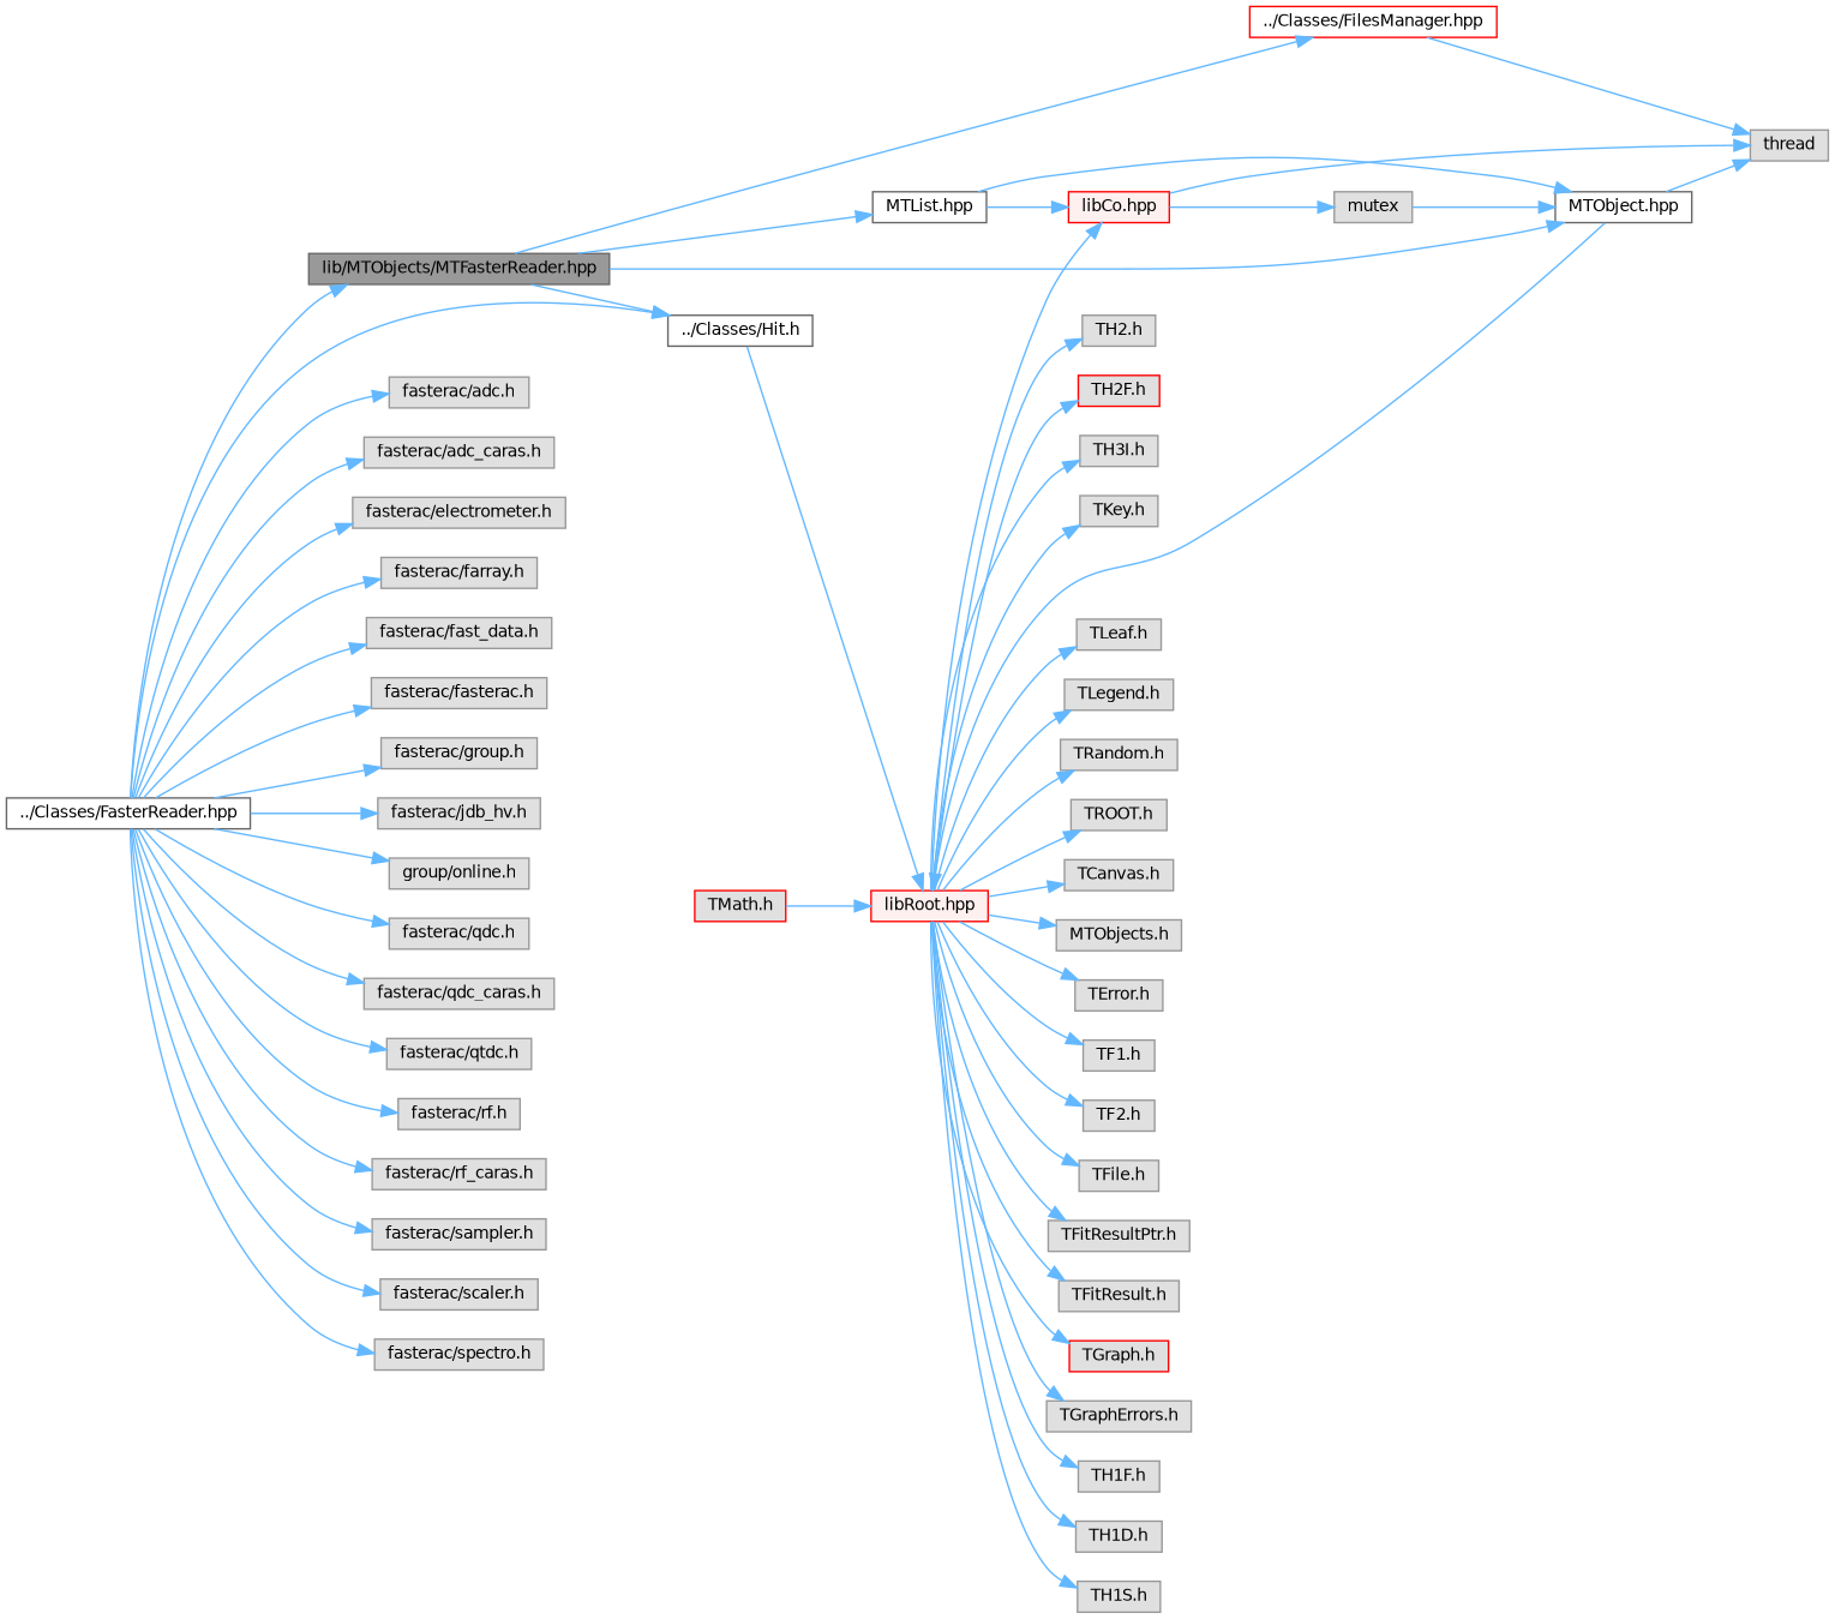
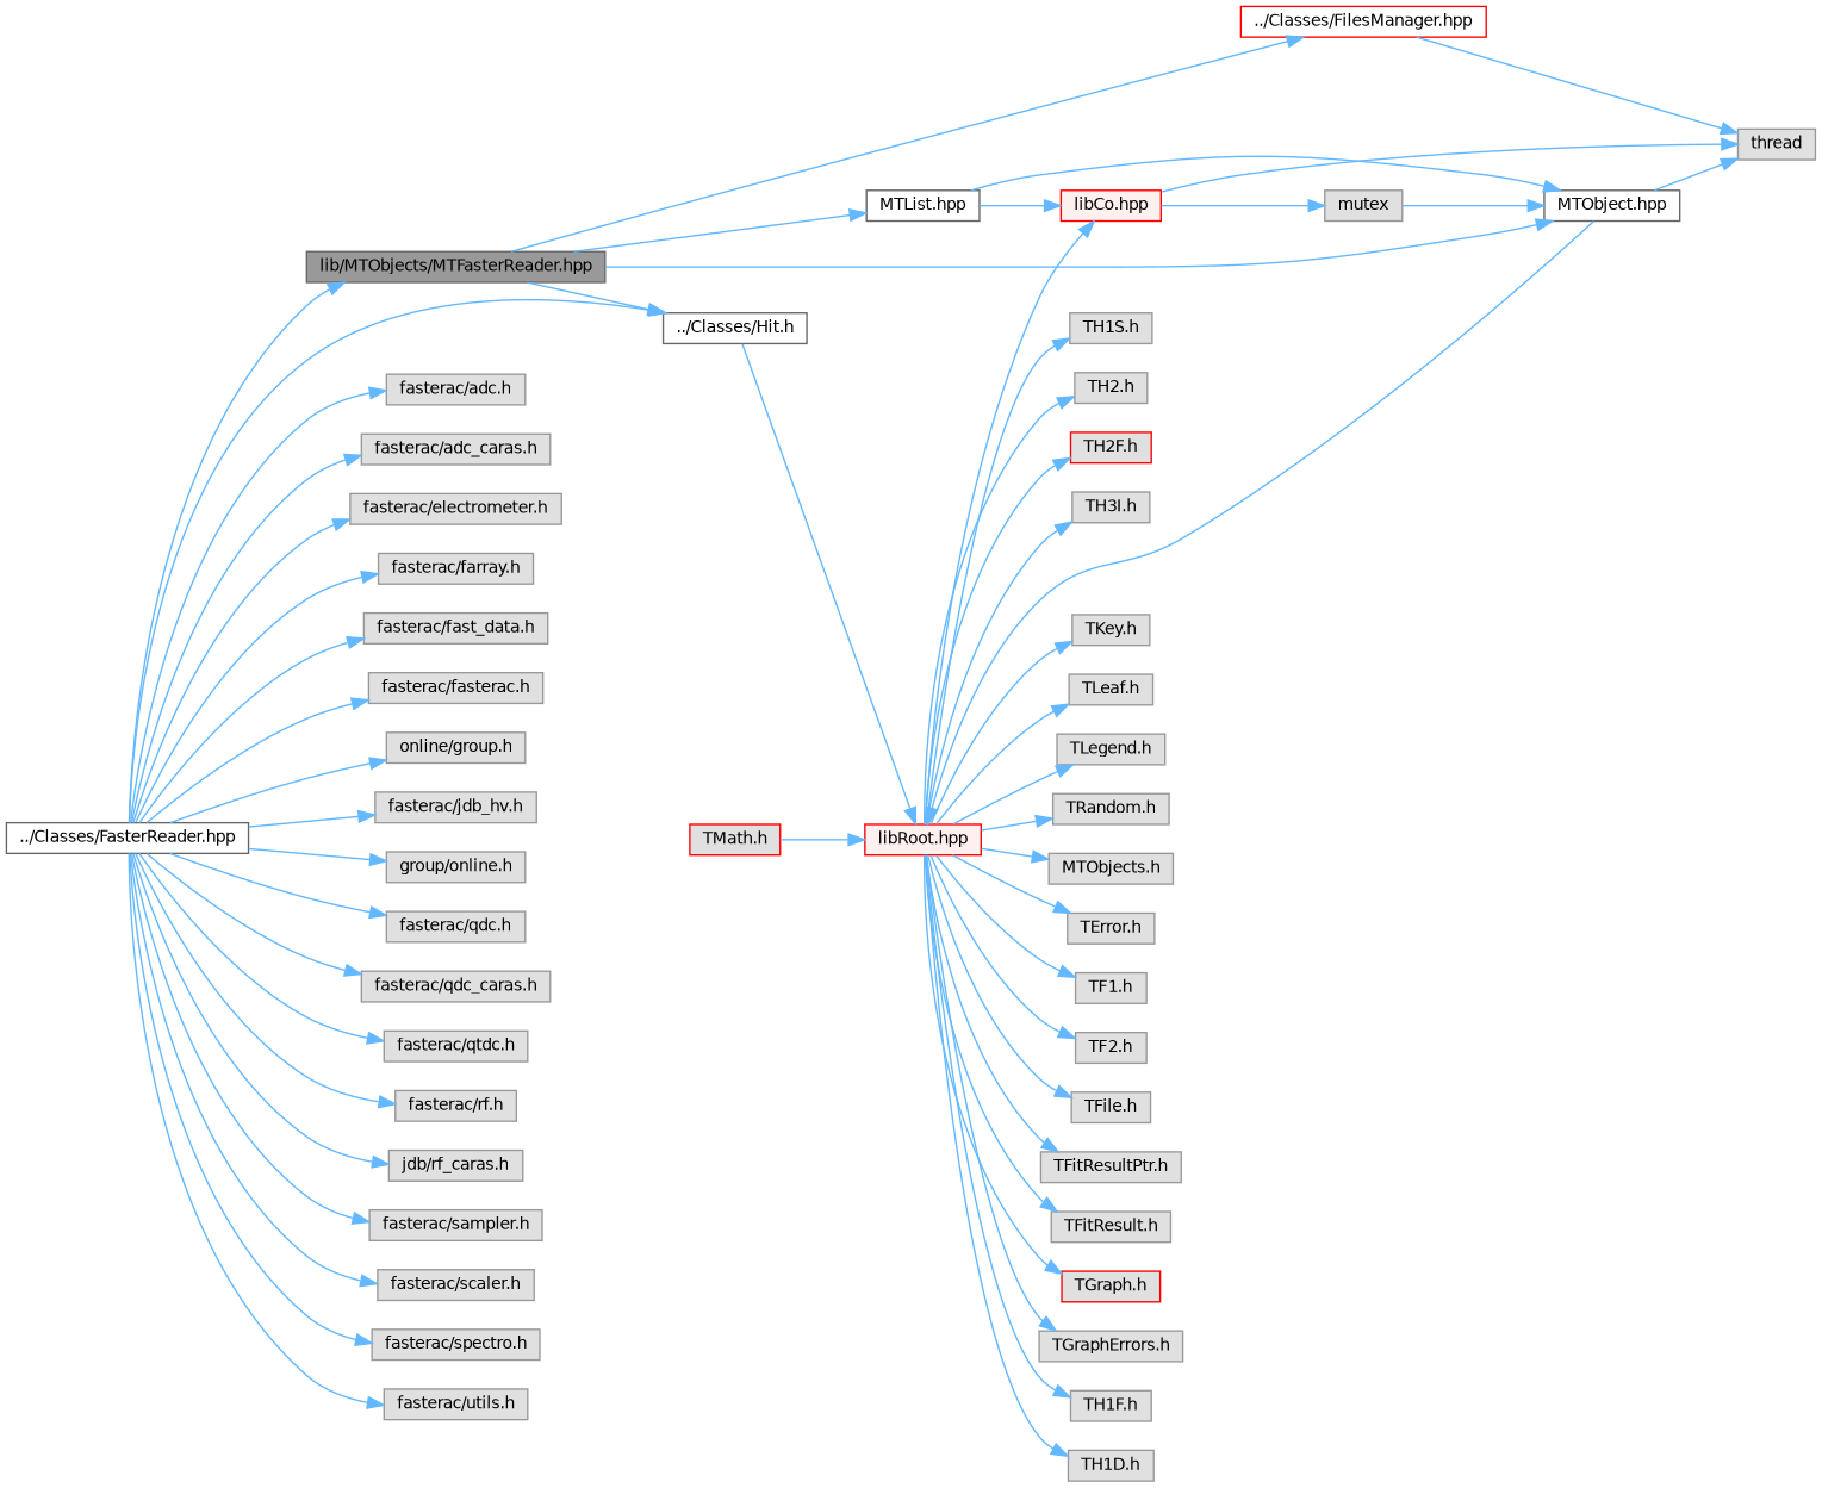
  digraph {
    rankdir=LR
    node [color=grey60 fillcolor="#E0E0E0" fontname=Helvetica fontsize=10 shape=box style=filled]
    edge [color=steelblue1 fontname=Helvetica fontsize=10 labelfontname=Helvetica labelfontsize=10 style=solid]
    n1 [color=gray40 fillcolor=grey60 fontcolor=black height=0.2 label="lib/MTObjects/MTFasterReader.hpp" width=0.4]
    n2 [color=grey40 fillcolor=white height=0.2 label="../Classes/Hit.h" width=0.4]
    n3 [color=red fillcolor=white height=0.2 label="../Classes/FilesManager.hpp" width=0.4]
    n4 [color=grey40 fillcolor=white height=0.2 label="MTObject.hpp" width=0.4]
    n5 [color=grey40 fillcolor=white height=0.2 label="MTList.hpp" width=0.4]
    n6 [color=red fillcolor="#FFF0F0" height=0.2 label="libRoot.hpp" width=0.4]
    n7 [color=grey40 fillcolor=white height=0.2 label="../Classes/FasterReader.hpp" width=0.4]
    n8 [height=0.2 label="fasterac/adc.h" width=0.4]
    n9 [height=0.2 label="fasterac/adc_caras.h" width=0.4]
    n10 [height=0.2 label="fasterac/electrometer.h" width=0.4]
    n11 [height=0.2 label="fasterac/farray.h" width=0.4]
    n12 [height=0.2 label="fasterac/fast_data.h" width=0.4]
    n13 [height=0.2 label="fasterac/fasterac.h" width=0.4]
-   n14 [height=0.2 label="fasterac/group.h" width=0.4]
+   n14 [height=0.2 label="online/group.h" width=0.4]
    n15 [height=0.2 label="fasterac/jdb_hv.h" width=0.4]
    n16 [height=0.2 label="group/online.h" width=0.4]
    n17 [height=0.2 label="fasterac/qdc.h" width=0.4]
    n18 [height=0.2 label="fasterac/qdc_caras.h" width=0.4]
    n19 [height=0.2 label="fasterac/qtdc.h" width=0.4]
    n20 [height=0.2 label="fasterac/rf.h" width=0.4]
-   n21 [height=0.2 label="fasterac/rf_caras.h" width=0.4]
+   n21 [height=0.2 label="jdb/rf_caras.h" width=0.4]
    n22 [height=0.2 label="fasterac/sampler.h" width=0.4]
    n23 [height=0.2 label="fasterac/scaler.h" width=0.4]
    n24 [height=0.2 label="fasterac/spectro.h" width=0.4]
+   n25 [height=0.2 label="fasterac/utils.h" width=0.4]
    n26 [height=0.2 label=thread width=0.4]
    n27 [color=red fillcolor="#FFF0F0" height=0.2 label="libCo.hpp" width=0.4]
-   n28 [height=0.2 label="TCanvas.h" width=0.4]
    n29 [height=0.2 label="MTObjects.h" width=0.4]
    n30 [height=0.2 label="TError.h" width=0.4]
    n31 [height=0.2 label="TF1.h" width=0.4]
    n32 [height=0.2 label="TF2.h" width=0.4]
    n33 [height=0.2 label="TFile.h" width=0.4]
    n34 [height=0.2 label="TFitResultPtr.h" width=0.4]
    n35 [height=0.2 label="TFitResult.h" width=0.4]
    n36 [color=red height=0.2 label="TGraph.h" width=0.4]
    n37 [height=0.2 label="TGraphErrors.h" width=0.4]
    n38 [height=0.2 label="TH1F.h" width=0.4]
    n39 [height=0.2 label="TH1D.h" width=0.4]
    n40 [height=0.2 label="TH1S.h" width=0.4]
    n41 [height=0.2 label="TH2.h" width=0.4]
    n42 [color=red height=0.2 label="TH2F.h" width=0.4]
    n43 [height=0.2 label="TH3I.h" width=0.4]
    n44 [height=0.2 label="TKey.h" width=0.4]
    n45 [height=0.2 label="TLeaf.h" width=0.4]
    n46 [height=0.2 label="TLegend.h" width=0.4]
    n47 [height=0.2 label="TRandom.h" width=0.4]
-   n48 [height=0.2 label="TROOT.h" width=0.4]
    n49 [height=0.2 label=mutex width=0.4]
    n50 [color=red height=0.2 label="TMath.h" width=0.4]
    n1 -> n2
    n1 -> n3
    n1 -> n4
    n1 -> n5
    n2 -> n6
    n3 -> n26
    n4 -> n6
    n4 -> n26
    n5 -> n4
    n5 -> n27
    n6 -> n27
-   n6 -> n28
    n6 -> n29
    n6 -> n30
    n6 -> n31
    n6 -> n32
    n6 -> n33
    n6 -> n34
    n6 -> n35
    n6 -> n36
    n6 -> n37
    n6 -> n38
    n6 -> n39
    n6 -> n40
    n6 -> n41
    n6 -> n42
    n6 -> n43
    n6 -> n44
    n6 -> n45
    n6 -> n46
    n6 -> n47
-   n6 -> n48
    n7 -> n1
    n7 -> n2
    n7 -> n8
    n7 -> n9
    n7 -> n10
    n7 -> n11
    n7 -> n12
    n7 -> n13
    n7 -> n14
    n7 -> n15
    n7 -> n16
    n7 -> n17
    n7 -> n18
    n7 -> n19
    n7 -> n20
    n7 -> n21
    n7 -> n22
    n7 -> n23
    n7 -> n24
+   n7 -> n25
    n27 -> n26
    n27 -> n49
    n49 -> n4
    n50 -> n6
  }
